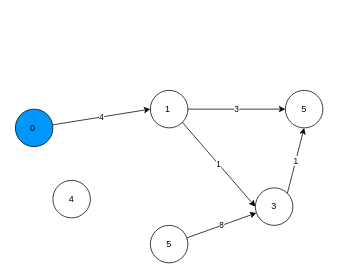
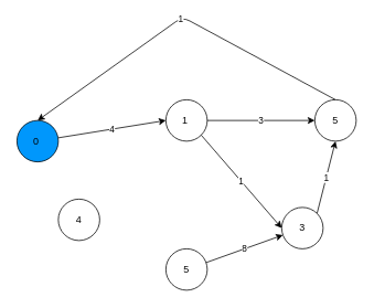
  <mxCell id="0" />
  <mxCell id="1" parent="0" />
  <mxCell id="2" value="4" style="edgeStyle=none;html=1;entryX=0;entryY=0.5;entryDx=0;entryDy=0;" parent="1" source="3" target="4" edge="1"><mxGeometry relative="1" as="geometry" /></mxCell>
  <mxCell id="3" value="0&amp;nbsp;" style="ellipse;whiteSpace=wrap;html=1;aspect=fixed;fillColor=#0097FC;" parent="1" vertex="1"><mxGeometry x="20" y="145" width="50" height="50" as="geometry" /></mxCell>
  <mxCell id="4" value="1&amp;nbsp;" style="ellipse;whiteSpace=wrap;html=1;aspect=fixed;" parent="1" vertex="1"><mxGeometry x="200" y="120" width="50" height="50" as="geometry" /></mxCell>
  <mxCell id="5" value="3" style="edgeStyle=none;html=1;entryX=0;entryY=0.5;entryDx=0;entryDy=0;" parent="1" target="7" edge="1"><mxGeometry relative="1" as="geometry"><mxPoint x="250" y="145" as="sourcePoint" /></mxGeometry></mxCell>
+ <mxCell id="6" value="1" style="edgeStyle=none;html=1;exitX=0.5;exitY=0;exitDx=0;exitDy=0;entryX=0.5;entryY=0;entryDx=0;entryDy=0;" edge="1" parent="1" source="7" target="3"><mxGeometry relative="1" as="geometry"><Array as="points"><mxPoint x="220" y="20" /></Array></mxGeometry></mxCell>
  <mxCell id="7" value="5" style="ellipse;whiteSpace=wrap;html=1;aspect=fixed;" parent="1" vertex="1"><mxGeometry x="380" y="120" width="50" height="50" as="geometry" /></mxCell>
  <mxCell id="8" value="1" style="edgeStyle=none;html=1;entryX=0;entryY=0.5;entryDx=0;entryDy=0;exitX=1;exitY=1;exitDx=0;exitDy=0;" edge="1" parent="1" target="10" source="4"><mxGeometry relative="1" as="geometry"><mxPoint x="210" y="275" as="sourcePoint" /></mxGeometry></mxCell>
  <mxCell id="9" value="1" style="edgeStyle=none;html=1;exitX=1;exitY=0;exitDx=0;exitDy=0;entryX=0.5;entryY=1;entryDx=0;entryDy=0;" edge="1" parent="1" source="10" target="7"><mxGeometry relative="1" as="geometry" /></mxCell>
  <mxCell id="10" value="3" style="ellipse;whiteSpace=wrap;html=1;aspect=fixed;" vertex="1" parent="1"><mxGeometry x="340" y="250" width="50" height="50" as="geometry" /></mxCell>
  <mxCell id="11" value="4" style="ellipse;whiteSpace=wrap;html=1;aspect=fixed;" vertex="1" parent="1"><mxGeometry x="70" y="240" width="50" height="50" as="geometry" /></mxCell>
  <mxCell id="12" value="8" style="edgeStyle=none;html=1;" edge="1" parent="1" source="13" target="10"><mxGeometry relative="1" as="geometry" /></mxCell>
  <mxCell id="13" value="5&lt;span style=&quot;color: rgba(0, 0, 0, 0); font-family: monospace; font-size: 0px; text-align: start;&quot;&gt;%3CmxGraphModel%3E%3Croot%3E%3CmxCell%20id%3D%220%22%2F%3E%3CmxCell%20id%3D%221%22%20parent%3D%220%22%2F%3E%3CmxCell%20id%3D%222%22%20value%3D%223%22%20style%3D%22edgeStyle%3Dnone%3Bhtml%3D1%3BentryX%3D0%3BentryY%3D0.5%3BentryDx%3D0%3BentryDy%3D0%3B%22%20edge%3D%221%22%20target%3D%223%22%20parent%3D%221%22%3E%3CmxGeometry%20relative%3D%221%22%20as%3D%22geometry%22%3E%3CmxPoint%20x%3D%22390%22%20y%3D%22185%22%20as%3D%22sourcePoint%22%2F%3E%3C%2FmxGeometry%3E%3C%2FmxCell%3E%3CmxCell%20id%3D%223%22%20value%3D%222%22%20style%3D%22ellipse%3BwhiteSpace%3Dwrap%3Bhtml%3D1%3Baspect%3Dfixed%3B%22%20vertex%3D%221%22%20parent%3D%221%22%3E%3CmxGeometry%20x%3D%22520%22%20y%3D%22160%22%20width%3D%2250%22%20height%3D%2250%22%20as%3D%22geometry%22%2F%3E%3C%2FmxCell%3E%3C%2Froot%3E%3C%2FmxGraphModel%3E&lt;/span&gt;" style="ellipse;whiteSpace=wrap;html=1;aspect=fixed;" vertex="1" parent="1"><mxGeometry x="200" y="300" width="50" height="50" as="geometry" /></mxCell>
